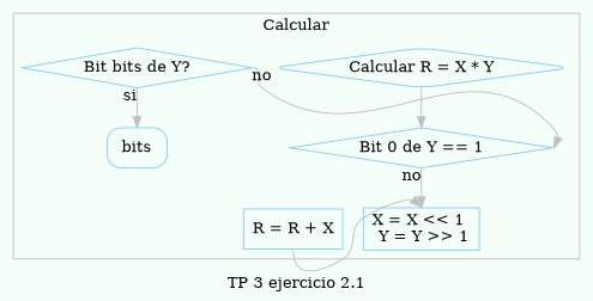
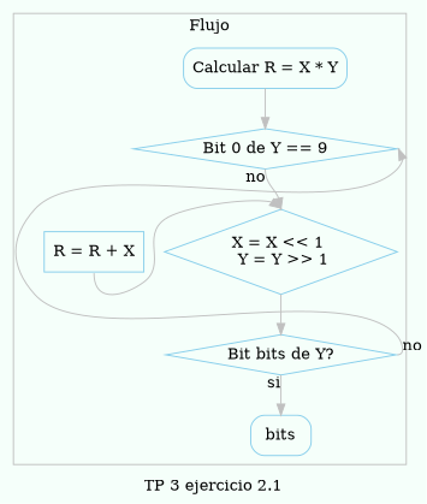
  digraph {
    bgcolor=mintcream
    color=gray
    label="TP 3 ejercicio 2.1"
    labelloc=bc
    node [color=skyblue shape=box]
    edge [color=gray headport=n tailport=s]
    n1 [label="R = R + X"]
-   n2 [label="X = X << 1 \n Y = Y >> 1"]
+   n2 [label="X = X << 1 \n Y = Y >> 1" shape=diamond]
    n3 [label=bits style=rounded]
-   n4 [label="Calcular R = X * Y" shape=diamond style=rounded]
-   n5 [label="Bit 0 de Y == 1" shape=diamond]
+   n4 [label="Calcular R = X * Y" style=rounded]
+   n5 [label="Bit 0 de Y == 9" shape=diamond]
    n6 [label="Bit bits de Y?" shape=diamond]
    subgraph cluster_1 {
-     label=Calcular
+     label=Flujo
      labelloc=tc
      n3
      n4
      n5
      n6
      subgraph sub_2 {
        label=Flujo
        labelloc=tc
        rank=same
        n1
        n2
      }
    }
    n1 -> n2
+   n2 -> n6 [weight=1000]
    n4 -> n5 [weight=10]
    n5 -> n2 [taillabel=" no" weight=100]
    n6 -> n3 [taillabel=" si" weight=100]
    n6 -> n5 [constraint=false headport=e taillabel=" no" tailport=e]
  }
